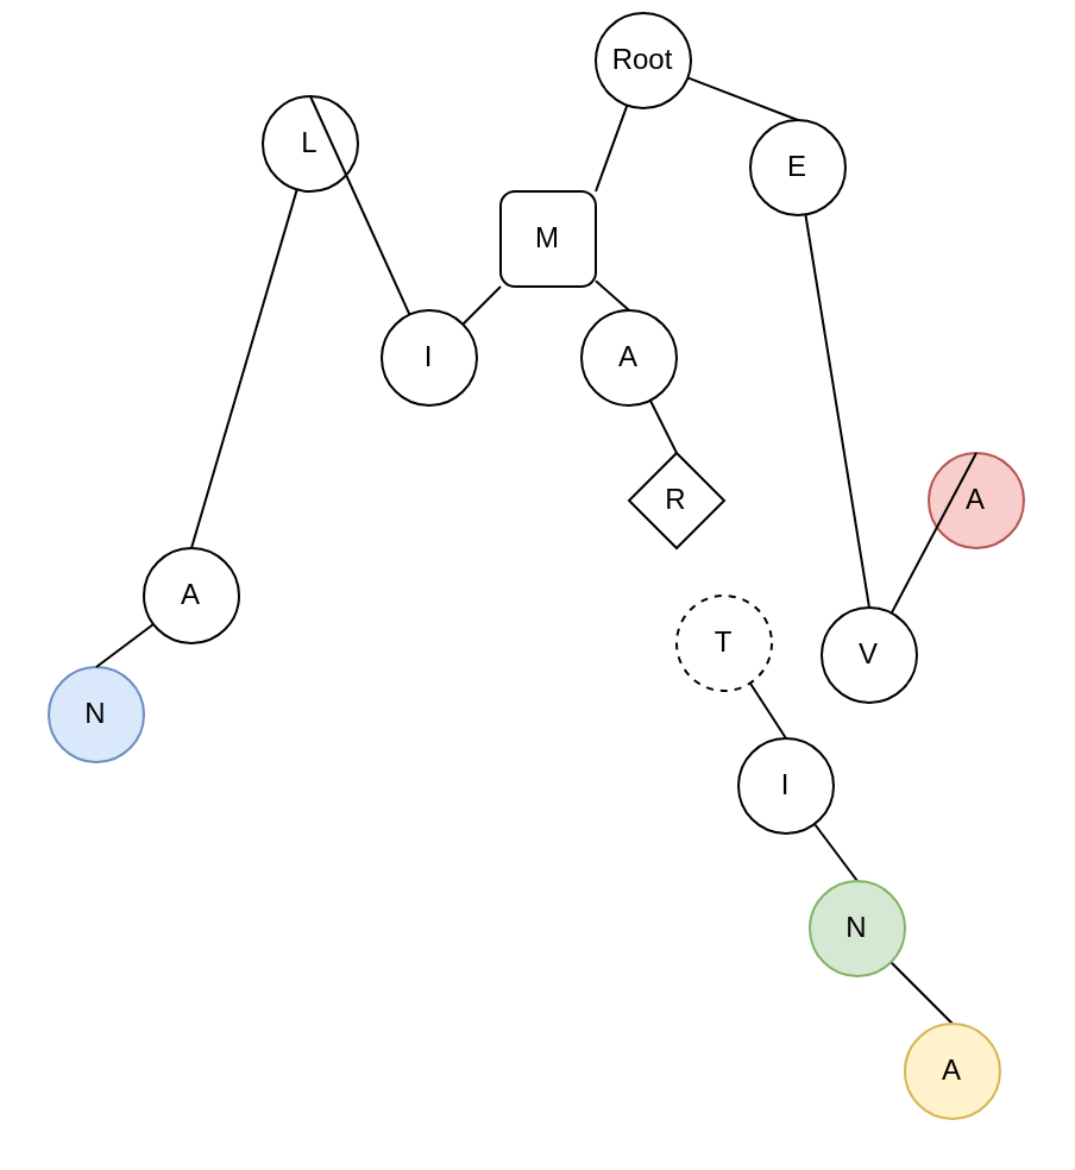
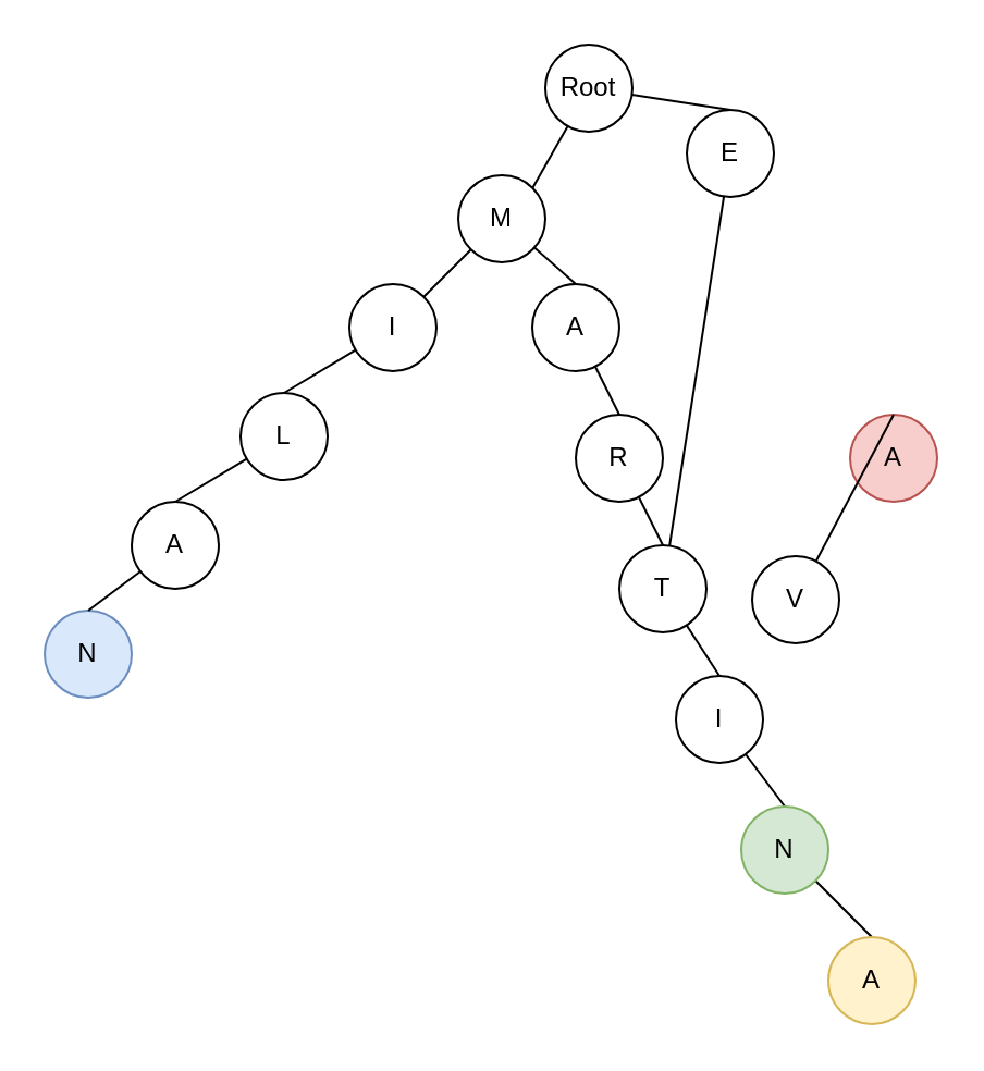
  <mxCell id="0" />
  <mxCell id="1" parent="0" />
  <mxCell id="2" style="rounded=0;orthogonalLoop=1;jettySize=auto;html=1;entryX=0.5;entryY=0;entryDx=0;entryDy=0;endArrow=none;endFill=0;" edge="1" parent="1" source="4" target="9"><mxGeometry relative="1" as="geometry" /></mxCell>
  <mxCell id="3" style="rounded=0;orthogonalLoop=1;jettySize=auto;html=1;entryX=1;entryY=0;entryDx=0;entryDy=0;endArrow=none;endFill=0;" edge="1" parent="1" source="4" target="7"><mxGeometry relative="1" as="geometry" /></mxCell>
- <mxCell id="4" value="Root" style="ellipse;whiteSpace=wrap;html=1;aspect=fixed;" vertex="1" parent="1"><mxGeometry x="250" y="5" width="40" height="40" as="geometry" /></mxCell>
+ <mxCell id="4" value="Root" style="ellipse;whiteSpace=wrap;html=1;aspect=fixed;" vertex="1" parent="1"><mxGeometry x="250" y="20" width="40" height="40" as="geometry" /></mxCell>
  <mxCell id="5" style="rounded=0;orthogonalLoop=1;jettySize=auto;html=1;entryX=1;entryY=0;entryDx=0;entryDy=0;endArrow=none;endFill=0;" edge="1" parent="1" source="7" target="24"><mxGeometry relative="1" as="geometry" /></mxCell>
  <mxCell id="6" style="rounded=0;orthogonalLoop=1;jettySize=auto;html=1;entryX=0.5;entryY=0;entryDx=0;entryDy=0;endArrow=none;endFill=0;" edge="1" parent="1" source="7" target="15"><mxGeometry relative="1" as="geometry" /></mxCell>
- <mxCell id="7" value="M" style="whiteSpace=wrap;html=1;aspect=fixed;rounded=1;" vertex="1" parent="1"><mxGeometry x="210" y="80" width="40" height="40" as="geometry" /></mxCell>
- <mxCell id="8" style="rounded=0;orthogonalLoop=1;jettySize=auto;html=1;entryX=0.5;entryY=0;entryDx=0;entryDy=0;endArrow=none;endFill=0;" edge="1" parent="1" source="9" target="28"><mxGeometry relative="1" as="geometry" /></mxCell>
+ <mxCell id="7" value="M" style="ellipse;whiteSpace=wrap;html=1;aspect=fixed;" vertex="1" parent="1"><mxGeometry x="210" y="80" width="40" height="40" as="geometry" /></mxCell>
+ <mxCell id="8" style="rounded=0;orthogonalLoop=1;jettySize=auto;html=1;endArrow=none;endFill=0;" edge="1" parent="1" source="9" target="22"><mxGeometry relative="1" as="geometry" /></mxCell>
  <mxCell id="9" value="E" style="ellipse;whiteSpace=wrap;html=1;aspect=fixed;" vertex="1" parent="1"><mxGeometry x="315" y="50" width="40" height="40" as="geometry" /></mxCell>
  <mxCell id="10" style="rounded=0;orthogonalLoop=1;jettySize=auto;html=1;entryX=0.5;entryY=0;entryDx=0;entryDy=0;endArrow=none;endFill=0;" edge="1" parent="1" source="11" target="17"><mxGeometry relative="1" as="geometry" /></mxCell>
  <mxCell id="11" value="I" style="ellipse;whiteSpace=wrap;html=1;aspect=fixed;" vertex="1" parent="1"><mxGeometry x="310" y="310" width="40" height="40" as="geometry" /></mxCell>
  <mxCell id="12" style="rounded=0;orthogonalLoop=1;jettySize=auto;html=1;entryX=0.5;entryY=0;entryDx=0;entryDy=0;endArrow=none;endFill=0;" edge="1" parent="1" source="13" target="30"><mxGeometry relative="1" as="geometry" /></mxCell>
- <mxCell id="13" value="L" style="ellipse;whiteSpace=wrap;html=1;aspect=fixed;" vertex="1" parent="1"><mxGeometry x="110" y="40" width="40" height="40" as="geometry" /></mxCell>
+ <mxCell id="13" value="L" style="ellipse;whiteSpace=wrap;html=1;aspect=fixed;" vertex="1" parent="1"><mxGeometry x="110" y="180" width="40" height="40" as="geometry" /></mxCell>
  <mxCell id="14" style="rounded=0;orthogonalLoop=1;jettySize=auto;html=1;entryX=0.5;entryY=0;entryDx=0;entryDy=0;endArrow=none;endFill=0;" edge="1" parent="1" source="15" target="20"><mxGeometry relative="1" as="geometry" /></mxCell>
  <mxCell id="15" value="A" style="ellipse;whiteSpace=wrap;html=1;aspect=fixed;" vertex="1" parent="1"><mxGeometry x="244" y="130" width="40" height="40" as="geometry" /></mxCell>
  <mxCell id="16" style="rounded=0;orthogonalLoop=1;jettySize=auto;html=1;entryX=0.5;entryY=0;entryDx=0;entryDy=0;endArrow=none;endFill=0;" edge="1" parent="1" source="17" target="26"><mxGeometry relative="1" as="geometry" /></mxCell>
  <mxCell id="17" value="N" style="ellipse;whiteSpace=wrap;html=1;aspect=fixed;fillColor=#d5e8d4;strokeColor=#82b366;" vertex="1" parent="1"><mxGeometry x="340" y="370" width="40" height="40" as="geometry" /></mxCell>
  <mxCell id="18" value="A" style="ellipse;whiteSpace=wrap;html=1;aspect=fixed;fillColor=#f8cecc;strokeColor=#b85450;" vertex="1" parent="1"><mxGeometry x="390" y="190" width="40" height="40" as="geometry" /></mxCell>
- <mxCell id="20" value="R" style="rhombus;whiteSpace=wrap;html=1;aspect=fixed;" vertex="1" parent="1"><mxGeometry x="264" y="190" width="40" height="40" as="geometry" /></mxCell>
+ <mxCell id="19" style="rounded=0;orthogonalLoop=1;jettySize=auto;html=1;entryX=0.5;entryY=0;entryDx=0;entryDy=0;endArrow=none;endFill=0;" edge="1" parent="1" source="20" target="22"><mxGeometry relative="1" as="geometry" /></mxCell>
+ <mxCell id="20" value="R" style="ellipse;whiteSpace=wrap;html=1;aspect=fixed;" vertex="1" parent="1"><mxGeometry x="264" y="190" width="40" height="40" as="geometry" /></mxCell>
  <mxCell id="21" style="rounded=0;orthogonalLoop=1;jettySize=auto;html=1;entryX=0.5;entryY=0;entryDx=0;entryDy=0;endArrow=none;endFill=0;" edge="1" parent="1" source="22" target="11"><mxGeometry relative="1" as="geometry" /></mxCell>
- <mxCell id="22" value="T" style="ellipse;whiteSpace=wrap;html=1;aspect=fixed;dashed=1;" vertex="1" parent="1"><mxGeometry x="284" y="250" width="40" height="40" as="geometry" /></mxCell>
+ <mxCell id="22" value="T" style="ellipse;whiteSpace=wrap;html=1;aspect=fixed;" vertex="1" parent="1"><mxGeometry x="284" y="250" width="40" height="40" as="geometry" /></mxCell>
  <mxCell id="23" style="rounded=0;orthogonalLoop=1;jettySize=auto;html=1;entryX=0.5;entryY=0;entryDx=0;entryDy=0;endArrow=none;endFill=0;" edge="1" parent="1" source="24" target="13"><mxGeometry relative="1" as="geometry" /></mxCell>
  <mxCell id="24" value="I" style="ellipse;whiteSpace=wrap;html=1;aspect=fixed;" vertex="1" parent="1"><mxGeometry x="160" y="130" width="40" height="40" as="geometry" /></mxCell>
  <mxCell id="25" value="N" style="ellipse;whiteSpace=wrap;html=1;aspect=fixed;fillColor=#dae8fc;strokeColor=#6c8ebf;" vertex="1" parent="1"><mxGeometry x="20" y="280" width="40" height="40" as="geometry" /></mxCell>
  <mxCell id="26" value="A" style="ellipse;whiteSpace=wrap;html=1;aspect=fixed;fillColor=#fff2cc;strokeColor=#d6b656;" vertex="1" parent="1"><mxGeometry x="380" y="430" width="40" height="40" as="geometry" /></mxCell>
  <mxCell id="27" style="rounded=0;orthogonalLoop=1;jettySize=auto;html=1;entryX=0.5;entryY=0;entryDx=0;entryDy=0;endArrow=none;endFill=0;" edge="1" parent="1" source="28" target="18"><mxGeometry relative="1" as="geometry" /></mxCell>
  <mxCell id="28" value="V" style="ellipse;whiteSpace=wrap;html=1;aspect=fixed;" vertex="1" parent="1"><mxGeometry x="345" y="255" width="40" height="40" as="geometry" /></mxCell>
  <mxCell id="29" style="rounded=0;orthogonalLoop=1;jettySize=auto;html=1;entryX=0.5;entryY=0;entryDx=0;entryDy=0;endArrow=none;endFill=0;" edge="1" parent="1" source="30" target="25"><mxGeometry relative="1" as="geometry" /></mxCell>
  <mxCell id="30" value="A" style="ellipse;whiteSpace=wrap;html=1;aspect=fixed;" vertex="1" parent="1"><mxGeometry x="60" y="230" width="40" height="40" as="geometry" /></mxCell>
